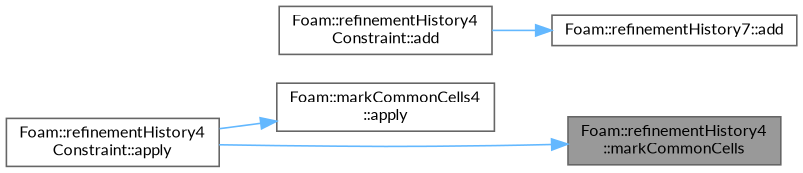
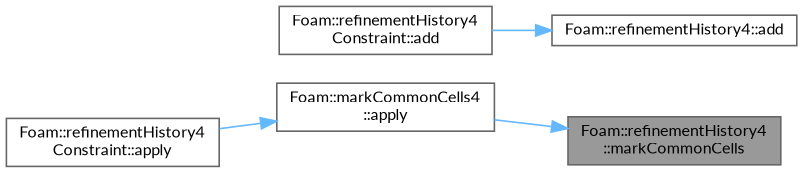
  digraph {
    fontname=Lato
    rankdir=RL
    node [color=grey40 fillcolor=white fontname=Lato fontsize=10 shape=box style=filled]
    edge [color=steelblue1 dir=back fontname=Lato fontsize=10 labelfontname=Helvetica labelfontsize=10 style=solid]
    n1 [color=gray40 fillcolor=grey60 fontcolor=black height=0.2 label="Foam::refinementHistory4\l::markCommonCells" width=0.4]
    n2 [height=0.2 label="Foam::markCommonCells4\l::apply" width=0.4]
-   n3 [height=0.2 label="Foam::refinementHistory7::add" width=0.4]
+   n3 [height=0.2 label="Foam::refinementHistory4::add" width=0.4]
    n4 [height=0.2 label="Foam::refinementHistory4\lConstraint::add" width=0.4]
    n5 [height=0.2 label="Foam::refinementHistory4\lConstraint::apply" width=0.4]
-   n1 -> n5
+   n1 -> n2
    n2 -> n5
    n3 -> n4
  }
